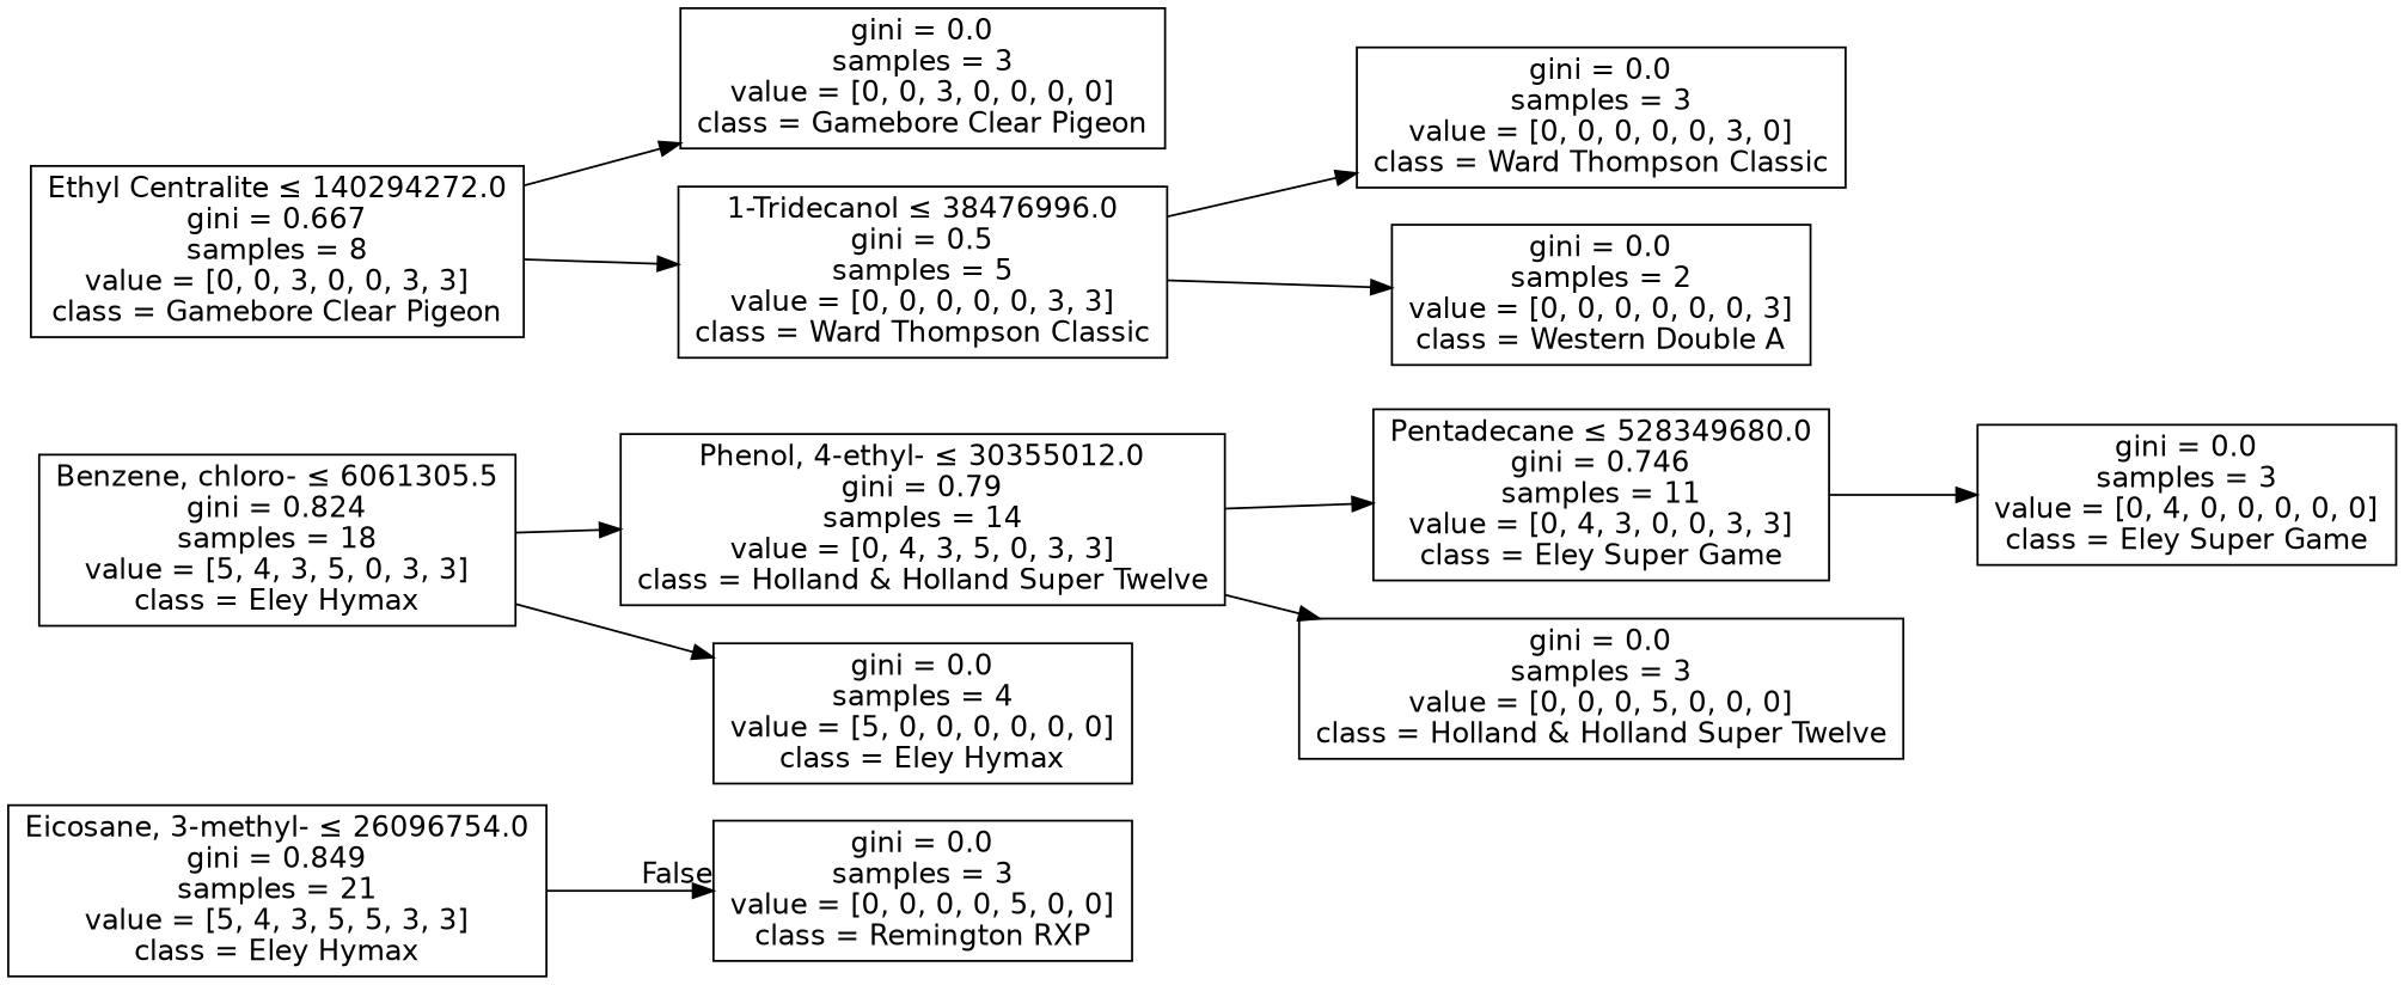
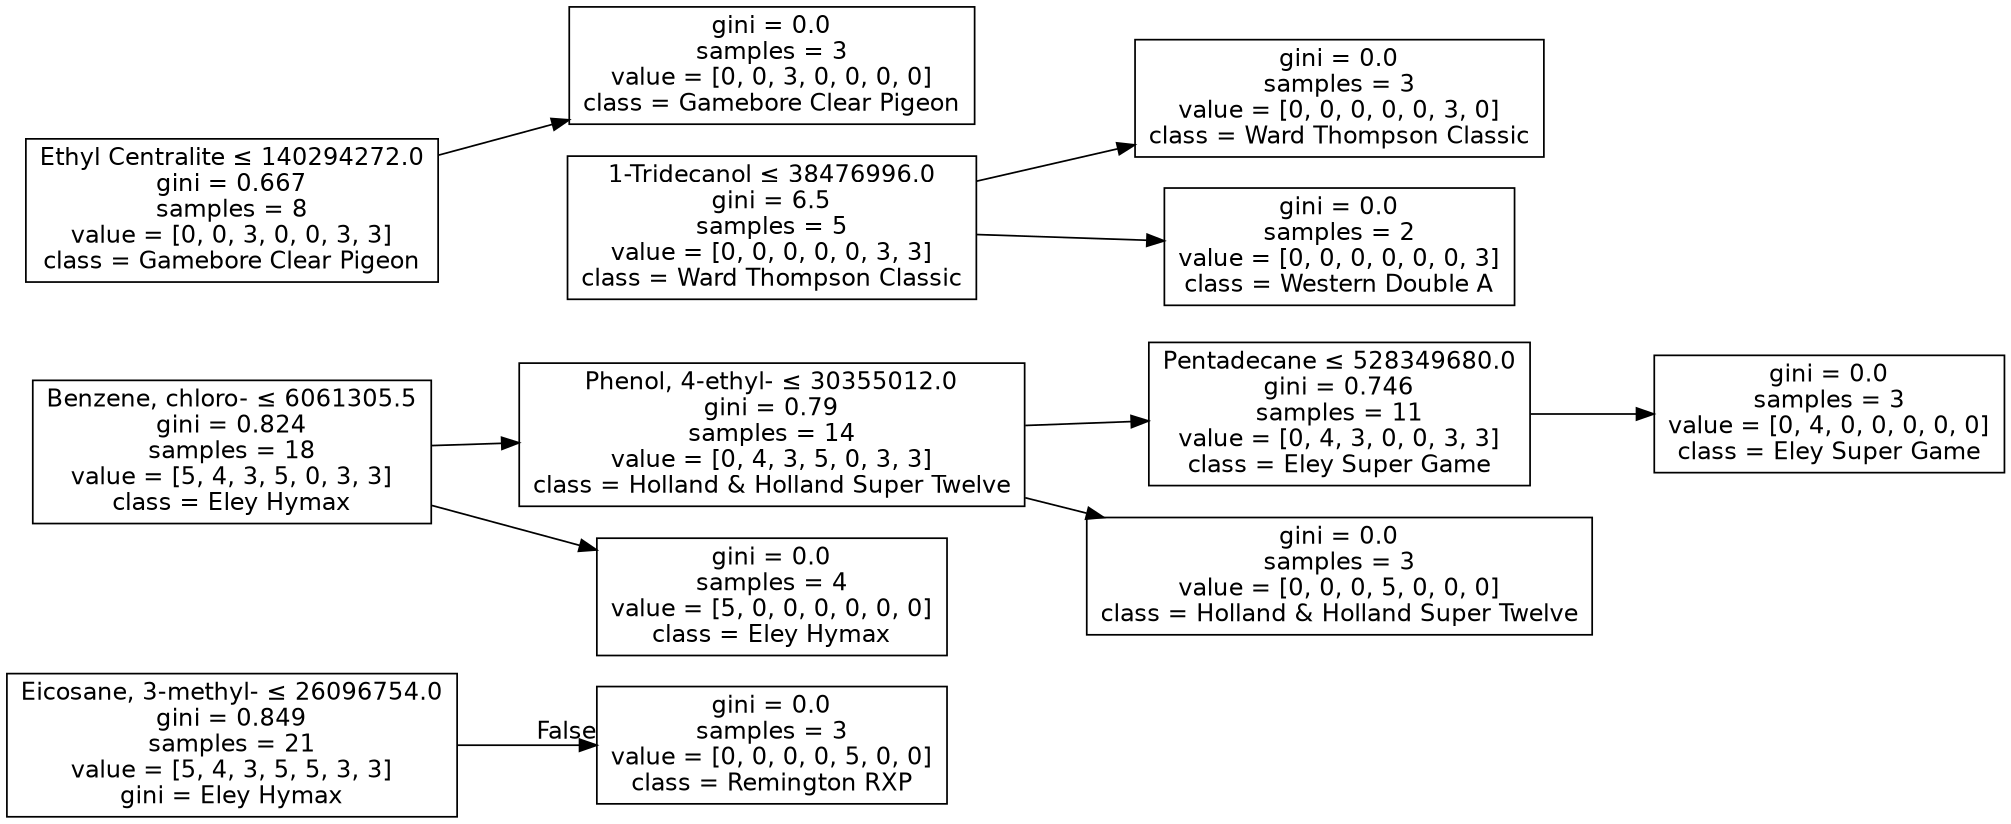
  digraph {
    rankdir=LR
    node [fontname=helvetica shape=box]
    edge [fontname=helvetica]
-   n1 [label=<Eicosane, 3-methyl- &le; 26096754.0<br/>gini = 0.849<br/>samples = 21<br/>value = [5, 4, 3, 5, 5, 3, 3]<br/>class = Eley Hymax>]
+   n1 [label=<Eicosane, 3-methyl- &le; 26096754.0<br/>gini = 0.849<br/>samples = 21<br/>value = [5, 4, 3, 5, 5, 3, 3]<br/>gini = Eley Hymax>]
    n2 [label=<gini = 0.0<br/>samples = 3<br/>value = [0, 0, 0, 0, 5, 0, 0]<br/>class = Remington RXP>]
    n3 [label=<Benzene, chloro- &le; 6061305.5<br/>gini = 0.824<br/>samples = 18<br/>value = [5, 4, 3, 5, 0, 3, 3]<br/>class = Eley Hymax>]
    n4 [label=<Phenol, 4-ethyl- &le; 30355012.0<br/>gini = 0.79<br/>samples = 14<br/>value = [0, 4, 3, 5, 0, 3, 3]<br/>class = Holland &amp; Holland Super Twelve>]
    n5 [label=<gini = 0.0<br/>samples = 4<br/>value = [5, 0, 0, 0, 0, 0, 0]<br/>class = Eley Hymax>]
    n6 [label=<Pentadecane &le; 528349680.0<br/>gini = 0.746<br/>samples = 11<br/>value = [0, 4, 3, 0, 0, 3, 3]<br/>class = Eley Super Game>]
    n7 [label=<gini = 0.0<br/>samples = 3<br/>value = [0, 0, 0, 5, 0, 0, 0]<br/>class = Holland &amp; Holland Super Twelve>]
    n8 [label=<gini = 0.0<br/>samples = 3<br/>value = [0, 4, 0, 0, 0, 0, 0]<br/>class = Eley Super Game>]
    n9 [label=<Ethyl Centralite &le; 140294272.0<br/>gini = 0.667<br/>samples = 8<br/>value = [0, 0, 3, 0, 0, 3, 3]<br/>class = Gamebore Clear Pigeon>]
    n10 [label=<gini = 0.0<br/>samples = 3<br/>value = [0, 0, 3, 0, 0, 0, 0]<br/>class = Gamebore Clear Pigeon>]
-   n11 [label=<1-Tridecanol &le; 38476996.0<br/>gini = 0.5<br/>samples = 5<br/>value = [0, 0, 0, 0, 0, 3, 3]<br/>class = Ward Thompson Classic>]
+   n11 [label=<1-Tridecanol &le; 38476996.0<br/>gini = 6.5<br/>samples = 5<br/>value = [0, 0, 0, 0, 0, 3, 3]<br/>class = Ward Thompson Classic>]
    n12 [label=<gini = 0.0<br/>samples = 3<br/>value = [0, 0, 0, 0, 0, 3, 0]<br/>class = Ward Thompson Classic>]
    n13 [label=<gini = 0.0<br/>samples = 2<br/>value = [0, 0, 0, 0, 0, 0, 3]<br/>class = Western Double A>]
    n1 -> n2 [headlabel=False labelangle=-45 labeldistance=2.5]
    n3 -> n4
    n3 -> n5
    n4 -> n6
    n4 -> n7
    n6 -> n8
    n9 -> n10
-   n9 -> n11
    n11 -> n12
    n11 -> n13
  }
